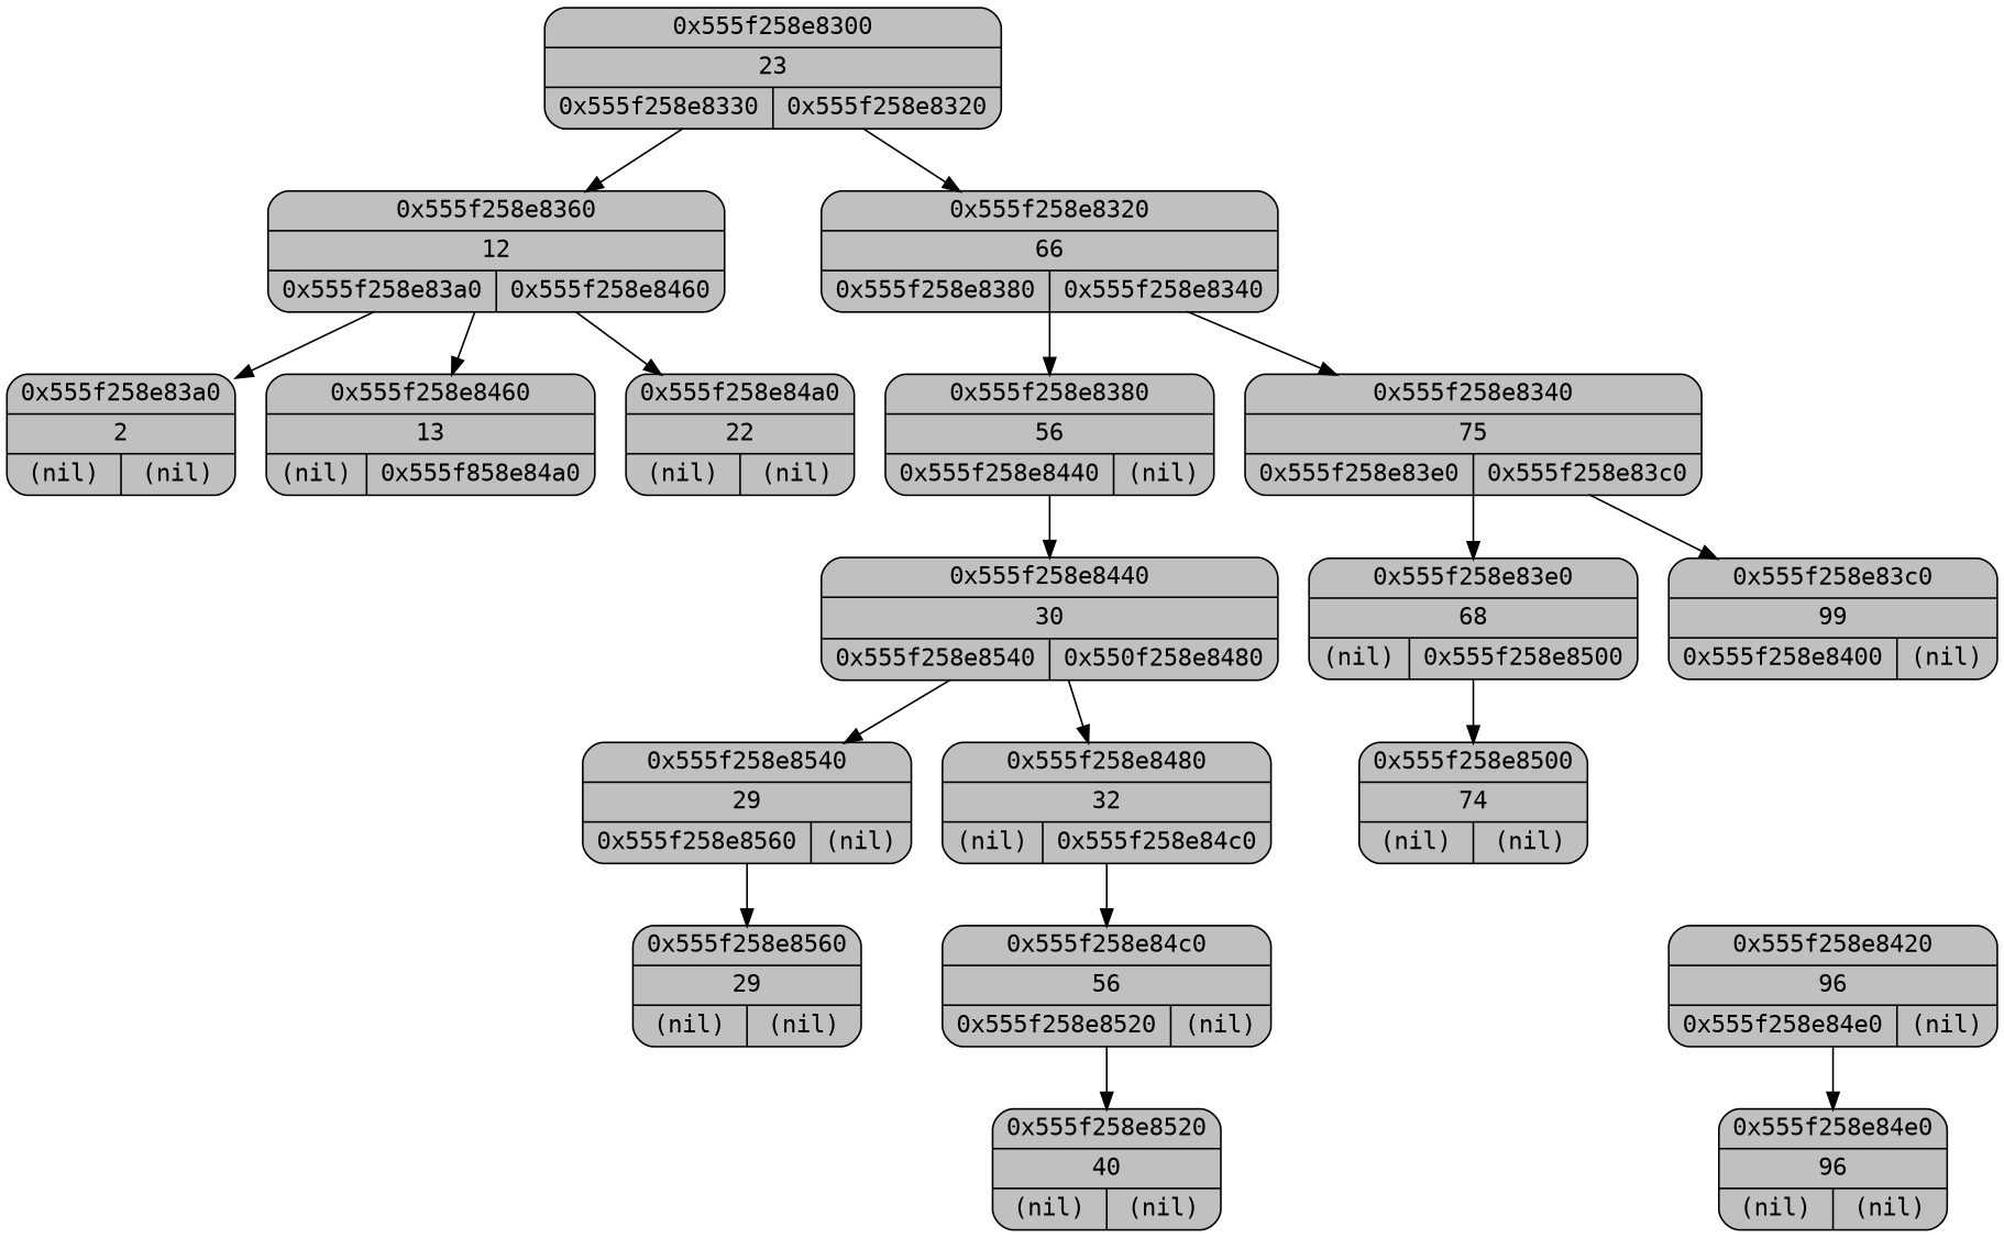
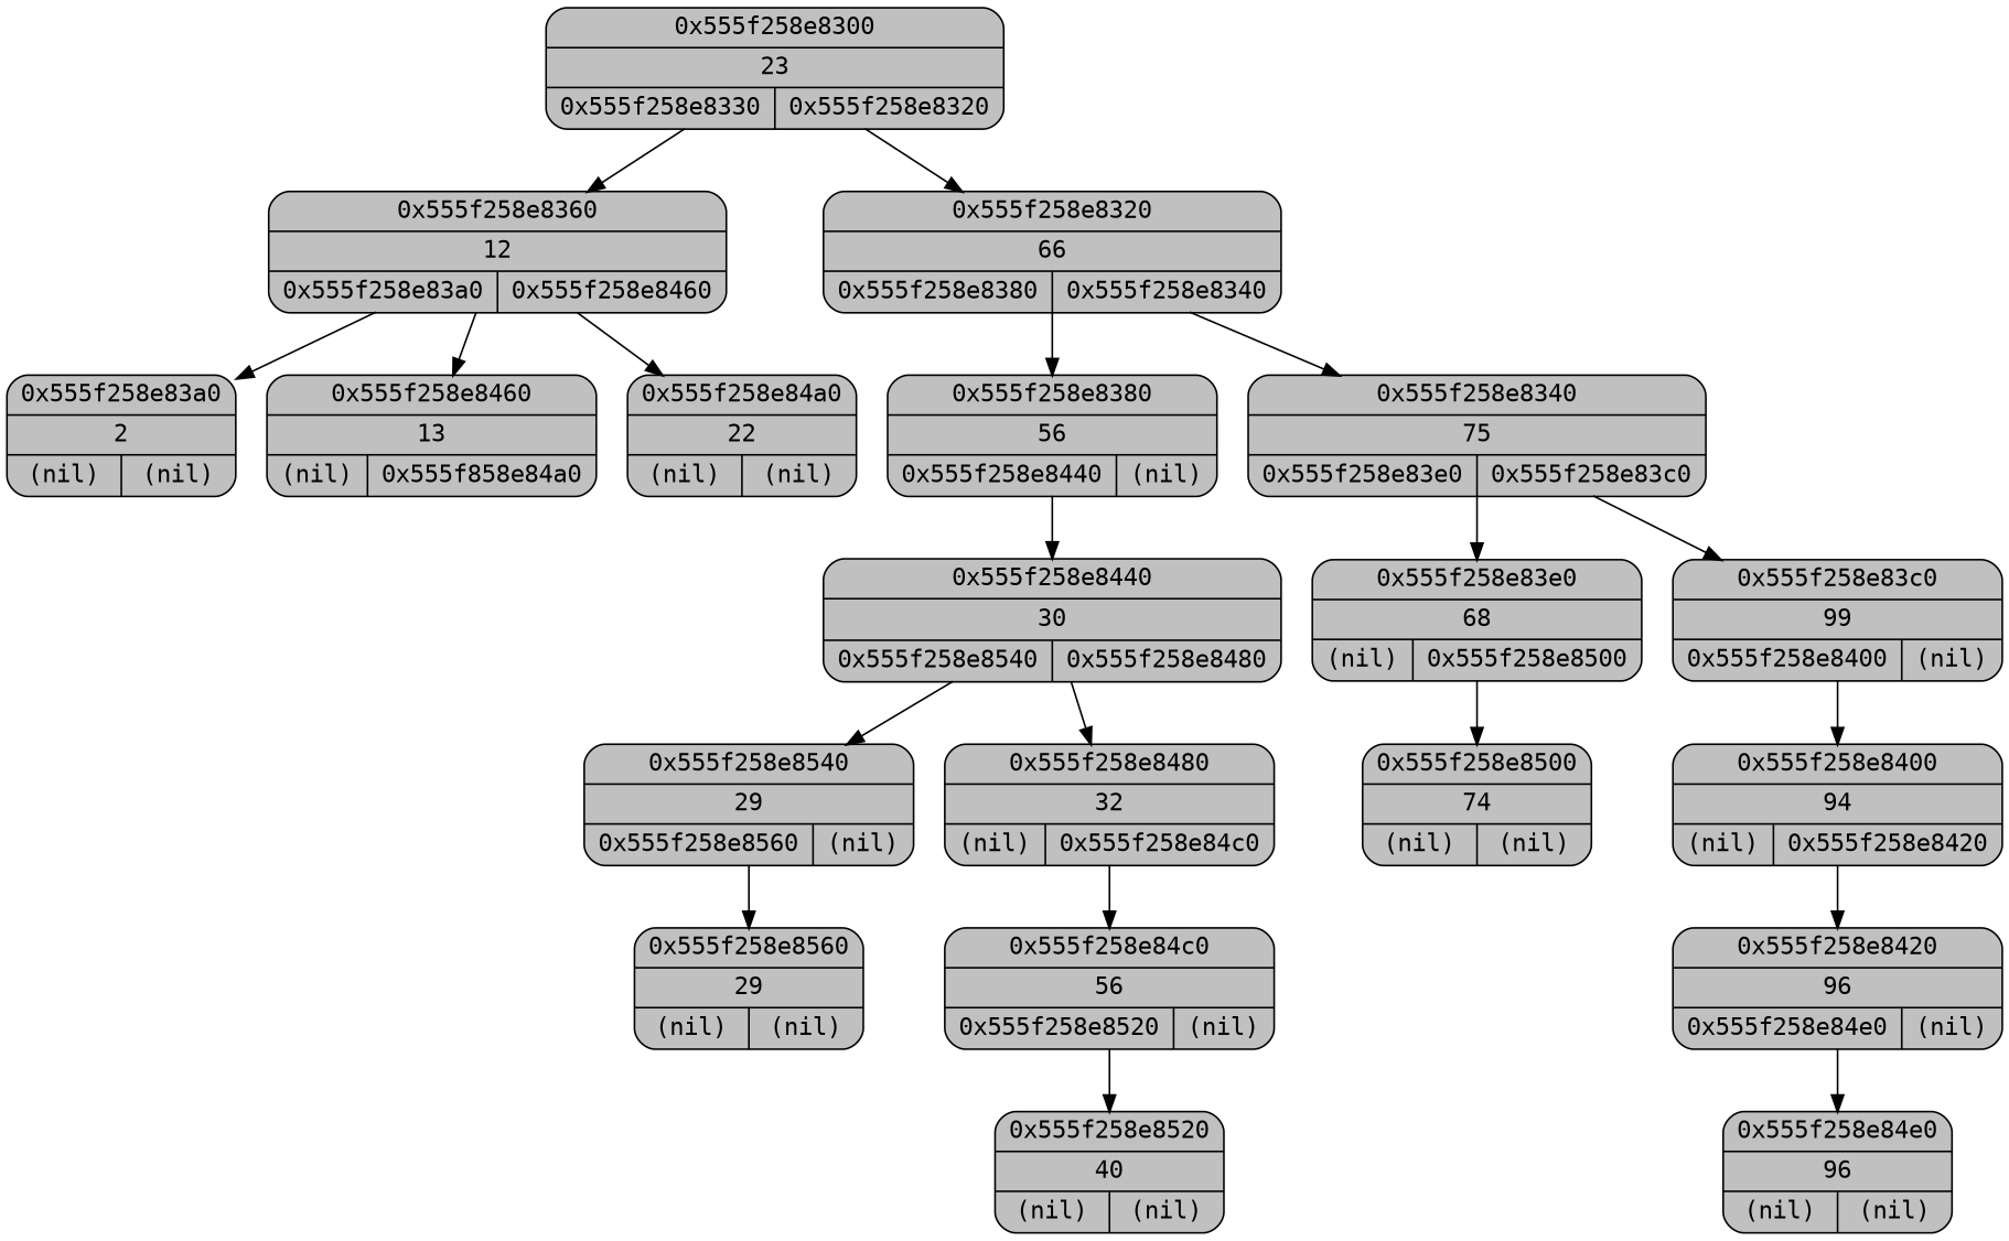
  digraph {
    node [fillcolor=grey fontname=Monospace shape=Mrecord style=filled]
    n1 [label="{0x555f258e83a0|2|{(nil)|(nil)}}"]
    n2 [label="{0x555f258e8360|12|{0x555f258e83a0|0x555f258e8460}}"]
    n3 [label="{0x555f258e8460|13|{(nil)|0x555f858e84a0}}"]
    n4 [label="{0x555f258e84a0|22|{(nil)|(nil)}}"]
    n5 [label="{0x555f258e8300|23|{0x555f258e8330|0x555f258e8320}}"]
    n6 [label="{0x555f258e8320|66|{0x555f258e8380|0x555f258e8340}}"]
    n7 [label="{0x555f258e8380|56|{0x555f258e8440|(nil)}}"]
    n8 [label="{0x555f258e8340|75|{0x555f258e83e0|0x555f258e83c0}}"]
-   n9 [label="{0x555f258e8440|30|{0x555f258e8540|0x550f258e8480}}"]
+   n9 [label="{0x555f258e8440|30|{0x555f258e8540|0x555f258e8480}}"]
    n10 [label="{0x555f258e83e0|68|{(nil)|0x555f258e8500}}"]
    n11 [label="{0x555f258e83c0|99|{0x555f258e8400|(nil)}}"]
    n12 [label="{0x555f258e8560|29|{(nil)|(nil)}}"]
    n13 [label="{0x555f258e8540|29|{0x555f258e8560|(nil)}}"]
    n14 [label="{0x555f258e8480|32|{(nil)|0x555f258e84c0}}"]
    n15 [label="{0x555f258e84c0|56|{0x555f258e8520|(nil)}}"]
    n16 [label="{0x555f258e8520|40|{(nil)|(nil)}}"]
    n17 [label="{0x555f258e8500|74|{(nil)|(nil)}}"]
+   n18 [label="{0x555f258e8400|94|{(nil)|0x555f258e8420}}"]
    n19 [label="{0x555f258e8420|96|{0x555f258e84e0|(nil)}}"]
    n20 [label="{0x555f258e84e0|96|{(nil)|(nil)}}"]
    n2 -> n1
    n2 -> n3
    n2 -> n4
    n5 -> n2
    n5 -> n6
    n6 -> n7
    n6 -> n8
    n7 -> n9
    n8 -> n10
    n8 -> n11
    n9 -> n13
    n9 -> n14
    n10 -> n17
+   n11 -> n18
    n13 -> n12
    n14 -> n15
    n15 -> n16
+   n18 -> n19
    n19 -> n20
  }
